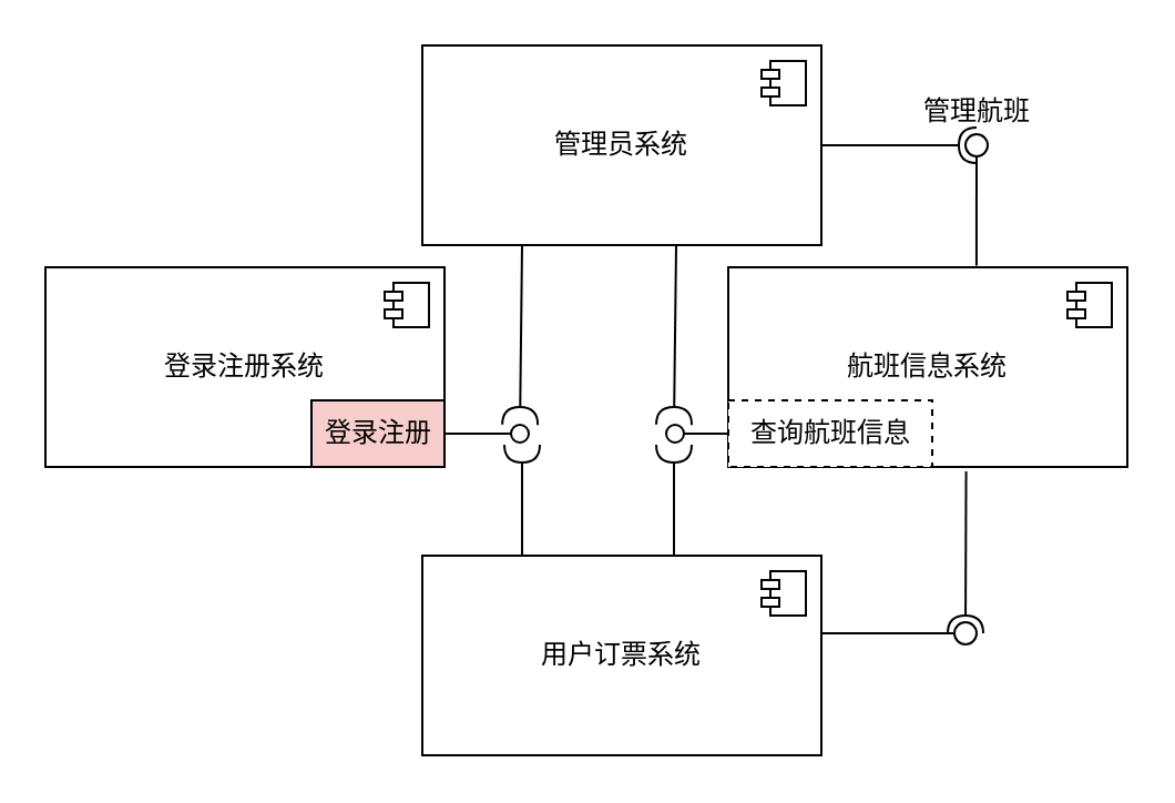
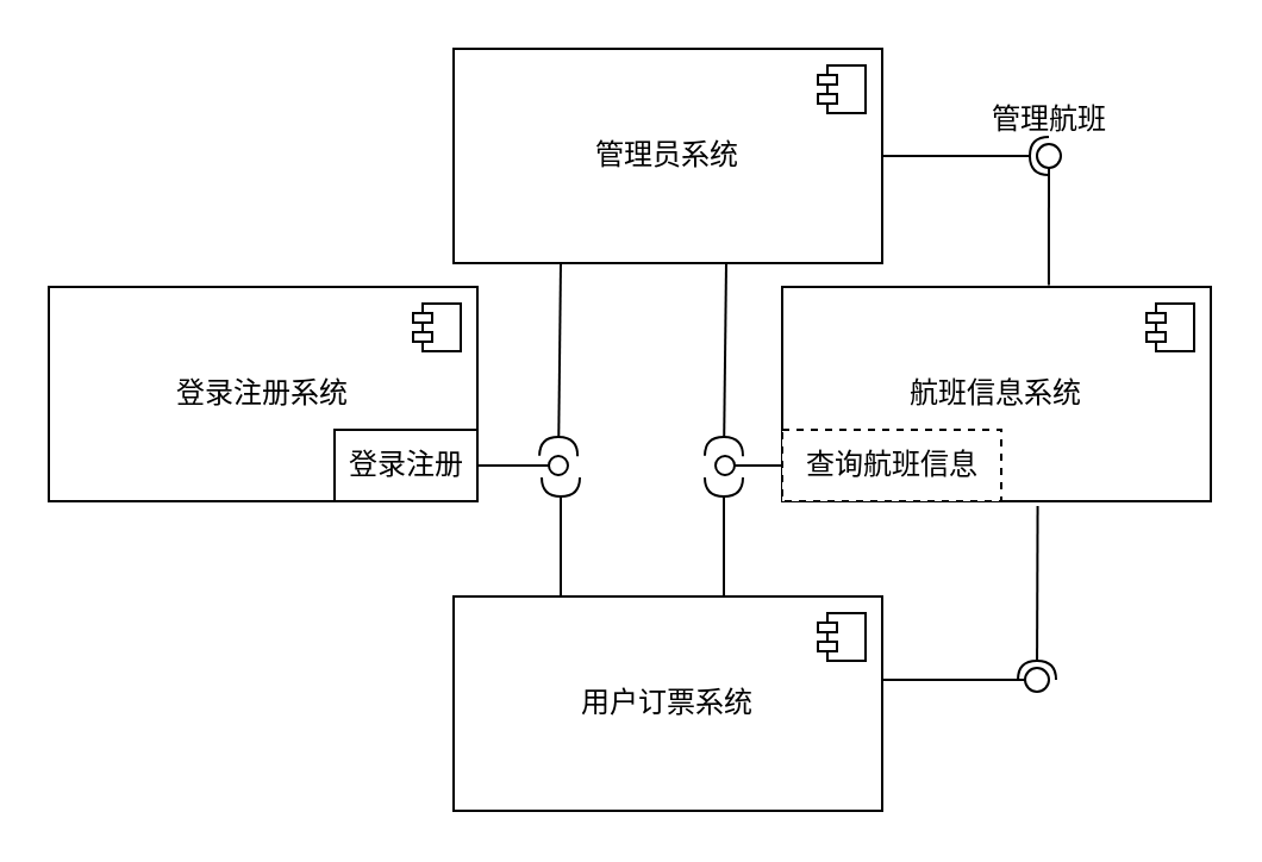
  <mxCell id="0" />
  <mxCell id="1" parent="0" />
  <mxCell id="2" value="登录注册系统" style="html=1;dropTarget=0;whiteSpace=wrap;" vertex="1" parent="1"><mxGeometry x="20" y="120" width="180" height="90" as="geometry" /></mxCell>
  <mxCell id="3" value="" style="shape=module;jettyWidth=8;jettyHeight=4;" vertex="1" parent="2"><mxGeometry x="1" width="20" height="20" relative="1" as="geometry"><mxPoint x="-27" y="7" as="offset" /></mxGeometry></mxCell>
- <mxCell id="4" value="登录注册" style="html=1;rounded=0;fillColor=#f8cecc;" vertex="1" parent="1"><mxGeometry x="140" y="180" width="60" height="30" as="geometry" /></mxCell>
+ <mxCell id="4" value="登录注册" style="html=1;rounded=0;" vertex="1" parent="1"><mxGeometry x="140" y="180" width="60" height="30" as="geometry" /></mxCell>
  <mxCell id="5" value="" style="endArrow=none;html=1;rounded=0;align=center;verticalAlign=top;endFill=0;labelBackgroundColor=none;endSize=2;" edge="1" source="4" target="6" parent="1"><mxGeometry relative="1" as="geometry" /></mxCell>
  <mxCell id="6" value="" style="ellipse;html=1;fontSize=11;align=center;fillColor=none;points=[];aspect=fixed;resizable=0;verticalAlign=bottom;labelPosition=center;verticalLabelPosition=top;flipH=1;" vertex="1" parent="1"><mxGeometry x="230" y="191" width="8" height="8" as="geometry" /></mxCell>
  <mxCell id="7" value="用户订票系统" style="html=1;dropTarget=0;whiteSpace=wrap;" vertex="1" parent="1"><mxGeometry x="190" y="250" width="180" height="90" as="geometry" /></mxCell>
  <mxCell id="8" value="" style="shape=module;jettyWidth=8;jettyHeight=4;" vertex="1" parent="7"><mxGeometry x="1" width="20" height="20" relative="1" as="geometry"><mxPoint x="-27" y="7" as="offset" /></mxGeometry></mxCell>
  <mxCell id="9" value="" style="rounded=0;orthogonalLoop=1;jettySize=auto;html=1;endArrow=halfCircle;endFill=0;endSize=6;strokeWidth=1;sketch=0;exitX=0.25;exitY=0;exitDx=0;exitDy=0;" edge="1" parent="1" source="7"><mxGeometry relative="1" as="geometry"><mxPoint x="250" y="230" as="sourcePoint" /><mxPoint x="235" y="200" as="targetPoint" /></mxGeometry></mxCell>
  <mxCell id="10" value="管理员系统" style="html=1;dropTarget=0;whiteSpace=wrap;" vertex="1" parent="1"><mxGeometry x="190" y="20" width="180" height="90" as="geometry" /></mxCell>
  <mxCell id="11" value="" style="shape=module;jettyWidth=8;jettyHeight=4;" vertex="1" parent="10"><mxGeometry x="1" width="20" height="20" relative="1" as="geometry"><mxPoint x="-27" y="7" as="offset" /></mxGeometry></mxCell>
  <mxCell id="12" value="" style="rounded=0;orthogonalLoop=1;jettySize=auto;html=1;endArrow=halfCircle;endFill=0;endSize=6;strokeWidth=1;sketch=0;exitX=0.25;exitY=1;exitDx=0;exitDy=0;" edge="1" parent="1" source="10" target="6"><mxGeometry relative="1" as="geometry"><mxPoint x="260" y="130" as="sourcePoint" /><mxPoint x="260" y="95" as="targetPoint" /></mxGeometry></mxCell>
  <mxCell id="13" value="航班信息系统" style="html=1;dropTarget=0;whiteSpace=wrap;" vertex="1" parent="1"><mxGeometry x="328" y="120" width="180" height="90" as="geometry" /></mxCell>
  <mxCell id="14" value="" style="shape=module;jettyWidth=8;jettyHeight=4;" vertex="1" parent="13"><mxGeometry x="1" width="20" height="20" relative="1" as="geometry"><mxPoint x="-27" y="7" as="offset" /></mxGeometry></mxCell>
  <mxCell id="15" value="查询航班信息" style="html=1;rounded=0;dashed=1;" vertex="1" parent="1"><mxGeometry x="328" y="180" width="92" height="30" as="geometry" /></mxCell>
  <mxCell id="16" value="" style="endArrow=none;html=1;rounded=0;align=center;verticalAlign=top;endFill=0;labelBackgroundColor=none;endSize=2;" edge="1" source="15" target="17" parent="1"><mxGeometry relative="1" as="geometry" /></mxCell>
  <mxCell id="17" value="" style="ellipse;html=1;fontSize=11;align=center;fillColor=none;points=[];aspect=fixed;resizable=0;verticalAlign=bottom;labelPosition=center;verticalLabelPosition=top;flipH=1;" vertex="1" parent="1"><mxGeometry x="300" y="191" width="8" height="8" as="geometry" /></mxCell>
  <mxCell id="18" value="" style="rounded=0;orthogonalLoop=1;jettySize=auto;html=1;endArrow=halfCircle;endFill=0;endSize=6;strokeWidth=1;sketch=0;exitX=0.25;exitY=1;exitDx=0;exitDy=0;" edge="1" parent="1"><mxGeometry relative="1" as="geometry"><mxPoint x="304.5" y="110" as="sourcePoint" /><mxPoint x="303.5" y="191" as="targetPoint" /></mxGeometry></mxCell>
  <mxCell id="19" value="" style="rounded=0;orthogonalLoop=1;jettySize=auto;html=1;endArrow=halfCircle;endFill=0;endSize=6;strokeWidth=1;sketch=0;exitX=0.25;exitY=0;exitDx=0;exitDy=0;" edge="1" parent="1"><mxGeometry relative="1" as="geometry"><mxPoint x="303.5" y="250" as="sourcePoint" /><mxPoint x="303.5" y="200" as="targetPoint" /></mxGeometry></mxCell>
  <mxCell id="20" value="" style="rounded=0;orthogonalLoop=1;jettySize=auto;html=1;endArrow=none;endFill=0;sketch=0;sourcePerimeterSpacing=0;targetPerimeterSpacing=0;" edge="1" target="22" parent="1"><mxGeometry relative="1" as="geometry"><mxPoint x="370" y="285" as="sourcePoint" /></mxGeometry></mxCell>
  <mxCell id="21" value="" style="rounded=0;orthogonalLoop=1;jettySize=auto;html=1;endArrow=halfCircle;endFill=0;entryX=0.5;entryY=0.5;endSize=6;strokeWidth=1;sketch=0;exitX=0.596;exitY=1.022;exitDx=0;exitDy=0;exitPerimeter=0;" edge="1" target="22" parent="1" source="13"><mxGeometry relative="1" as="geometry"><mxPoint x="470" y="285" as="sourcePoint" /></mxGeometry></mxCell>
  <mxCell id="22" value="" style="ellipse;whiteSpace=wrap;html=1;align=center;aspect=fixed;resizable=0;points=[];outlineConnect=0;sketch=0;" vertex="1" parent="1"><mxGeometry x="430" y="280" width="10" height="10" as="geometry" /></mxCell>
  <mxCell id="23" value="" style="rounded=0;orthogonalLoop=1;jettySize=auto;html=1;endArrow=none;endFill=0;sketch=0;sourcePerimeterSpacing=0;targetPerimeterSpacing=0;exitX=0.622;exitY=-0.009;exitDx=0;exitDy=0;exitPerimeter=0;" edge="1" target="25" parent="1" source="13"><mxGeometry relative="1" as="geometry"><mxPoint x="420" y="65" as="sourcePoint" /></mxGeometry></mxCell>
  <mxCell id="24" value="" style="rounded=0;orthogonalLoop=1;jettySize=auto;html=1;endArrow=halfCircle;endFill=0;entryX=0.5;entryY=0.5;endSize=6;strokeWidth=1;sketch=0;exitX=1;exitY=0.5;exitDx=0;exitDy=0;" edge="1" target="25" parent="1" source="10"><mxGeometry relative="1" as="geometry"><mxPoint x="460" y="65" as="sourcePoint" /></mxGeometry></mxCell>
  <mxCell id="25" value="" style="ellipse;whiteSpace=wrap;html=1;align=center;aspect=fixed;resizable=0;points=[];outlineConnect=0;sketch=0;" vertex="1" parent="1"><mxGeometry x="435" y="60" width="10" height="10" as="geometry" /></mxCell>
  <mxCell id="26" value="管理航班" style="text;html=1;align=center;verticalAlign=middle;resizable=0;points=[];autosize=1;strokeColor=none;fillColor=none;" vertex="1" parent="1"><mxGeometry x="405" y="35" width="70" height="30" as="geometry" /></mxCell>
